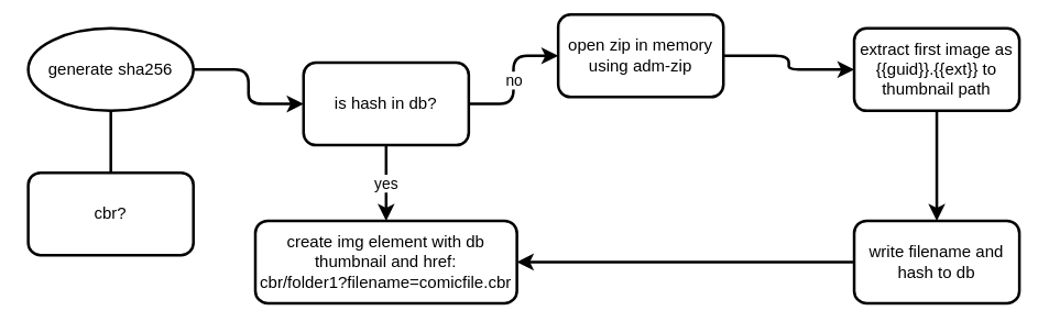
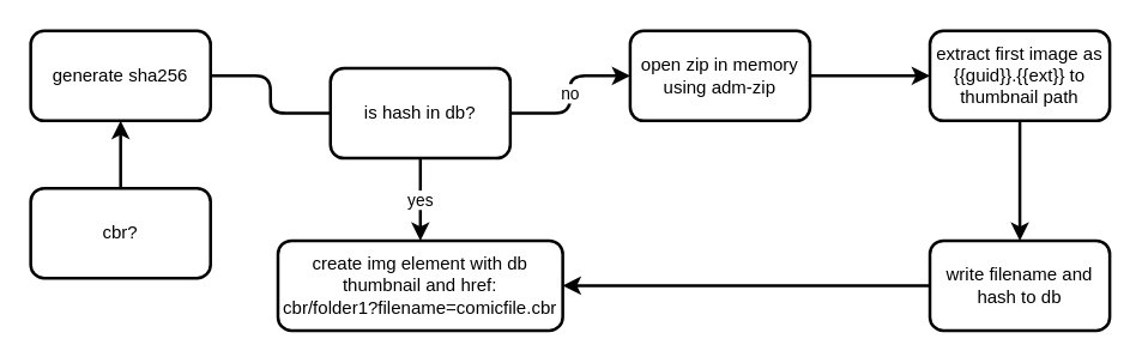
  <mxCell id="0" />
  <mxCell id="1" parent="0" />
- <mxCell id="2" value="" style="edgeStyle=orthogonalEdgeStyle;curved=0;rounded=1;sketch=0;orthogonalLoop=1;jettySize=auto;html=1;strokeWidth=2;endArrow=none;" edge="1" parent="1" source="3" target="5"><mxGeometry relative="1" as="geometry" /></mxCell>
+ <mxCell id="2" value="" style="edgeStyle=orthogonalEdgeStyle;curved=0;rounded=1;sketch=0;orthogonalLoop=1;jettySize=auto;html=1;strokeWidth=2;" edge="1" parent="1" source="3" target="5"><mxGeometry relative="1" as="geometry" /></mxCell>
  <mxCell id="3" value="cbr?" style="rounded=1;whiteSpace=wrap;html=1;sketch=0;strokeWidth=2;" vertex="1" parent="1"><mxGeometry x="20" y="125" width="120" height="60" as="geometry" /></mxCell>
- <mxCell id="4" value="" style="edgeStyle=orthogonalEdgeStyle;curved=0;rounded=1;sketch=0;orthogonalLoop=1;jettySize=auto;html=1;strokeWidth=2;" edge="1" parent="1" source="5" target="8"><mxGeometry relative="1" as="geometry" /></mxCell>
- <mxCell id="5" value="generate sha256" style="ellipse;whiteSpace=wrap;html=1;sketch=0;strokeWidth=2;" vertex="1" parent="1"><mxGeometry x="20" y="20" width="120" height="60" as="geometry" /></mxCell>
+ <mxCell id="4" value="" style="edgeStyle=orthogonalEdgeStyle;curved=0;rounded=1;sketch=0;orthogonalLoop=1;jettySize=auto;html=1;strokeWidth=2;endArrow=none;" edge="1" parent="1" source="5" target="8"><mxGeometry relative="1" as="geometry" /></mxCell>
+ <mxCell id="5" value="generate sha256" style="rounded=1;whiteSpace=wrap;html=1;sketch=0;strokeWidth=2;" vertex="1" parent="1"><mxGeometry x="20" y="20" width="120" height="60" as="geometry" /></mxCell>
  <mxCell id="6" value="yes" style="edgeStyle=orthogonalEdgeStyle;curved=0;rounded=1;sketch=0;orthogonalLoop=1;jettySize=auto;html=1;strokeWidth=2;" edge="1" parent="1" source="8" target="9"><mxGeometry relative="1" as="geometry" /></mxCell>
  <mxCell id="7" value="no" style="edgeStyle=orthogonalEdgeStyle;curved=0;rounded=1;sketch=0;orthogonalLoop=1;jettySize=auto;html=1;strokeWidth=2;" edge="1" parent="1" source="8" target="11"><mxGeometry relative="1" as="geometry" /></mxCell>
  <mxCell id="8" value="is hash in db?" style="rounded=1;whiteSpace=wrap;html=1;sketch=0;strokeWidth=2;" vertex="1" parent="1"><mxGeometry x="220" y="45" width="120" height="60" as="geometry" /></mxCell>
  <mxCell id="9" value="create img element with db thumbnail and href:&lt;br&gt;cbr/folder1?filename=comicfile.cbr" style="rounded=1;whiteSpace=wrap;html=1;sketch=0;strokeWidth=2;" vertex="1" parent="1"><mxGeometry x="185" y="160" width="190" height="60" as="geometry" /></mxCell>
  <mxCell id="10" value="" style="edgeStyle=orthogonalEdgeStyle;curved=0;rounded=1;sketch=0;orthogonalLoop=1;jettySize=auto;html=1;strokeWidth=2;" edge="1" parent="1" source="11" target="13"><mxGeometry relative="1" as="geometry" /></mxCell>
- <mxCell id="11" value="open zip in memory using adm-zip" style="rounded=1;whiteSpace=wrap;html=1;sketch=0;strokeWidth=2;" vertex="1" parent="1"><mxGeometry x="405" y="10" width="120" height="60" as="geometry" /></mxCell>
+ <mxCell id="11" value="open zip in memory using adm-zip" style="rounded=1;whiteSpace=wrap;html=1;sketch=0;strokeWidth=2;" vertex="1" parent="1"><mxGeometry x="420" y="20" width="120" height="60" as="geometry" /></mxCell>
  <mxCell id="12" value="" style="edgeStyle=orthogonalEdgeStyle;curved=0;rounded=1;sketch=0;orthogonalLoop=1;jettySize=auto;html=1;strokeWidth=2;" edge="1" parent="1" source="13" target="15"><mxGeometry relative="1" as="geometry" /></mxCell>
  <mxCell id="13" value="extract first image as {{guid}}.{{ext}} to thumbnail path" style="rounded=1;whiteSpace=wrap;html=1;sketch=0;strokeWidth=2;" vertex="1" parent="1"><mxGeometry x="620" y="20" width="120" height="60" as="geometry" /></mxCell>
  <mxCell id="14" style="edgeStyle=orthogonalEdgeStyle;curved=0;rounded=1;sketch=0;orthogonalLoop=1;jettySize=auto;html=1;entryX=1;entryY=0.5;entryDx=0;entryDy=0;strokeWidth=2;" edge="1" parent="1" source="15" target="9"><mxGeometry relative="1" as="geometry" /></mxCell>
  <mxCell id="15" value="write filename and hash to db" style="rounded=1;whiteSpace=wrap;html=1;sketch=0;strokeWidth=2;" vertex="1" parent="1"><mxGeometry x="620" y="160" width="120" height="60" as="geometry" /></mxCell>
